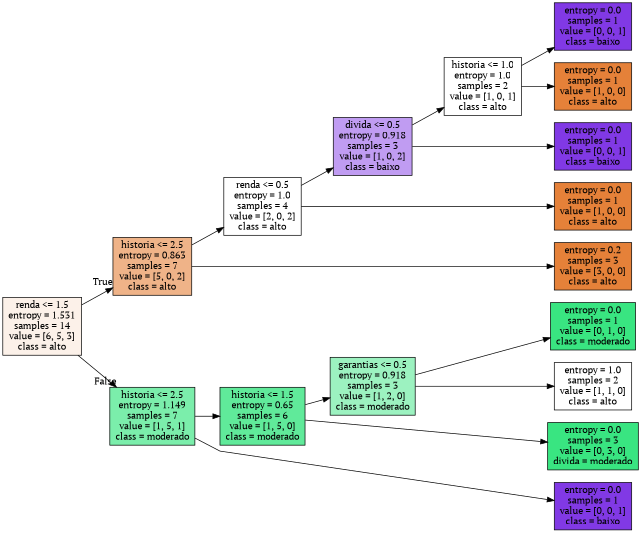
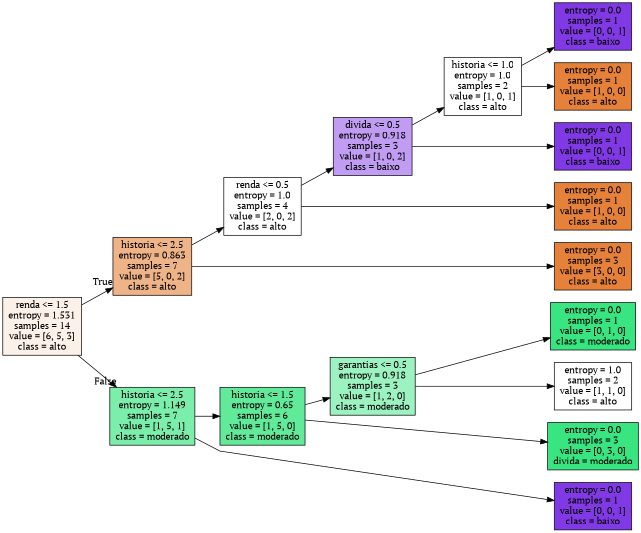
  digraph {
    fontname="PT Serif"
    rankdir=LR
    ranksep=equally
    splines=polyline
    node [color=black fillcolor="#e5813900" fontname="PT Serif" shape=box style=filled]
    edge [fontname="PT Serif"]
    n1 [fillcolor="#e581391c" label="renda <= 1.5\nentropy = 1.531\nsamples = 14\nvalue = [6, 5, 3]\nclass = alto"]
    n2 [fillcolor="#e5813999" label="historia <= 2.5\nentropy = 0.863\nsamples = 7\nvalue = [5, 0, 2]\nclass = alto"]
    n3 [fillcolor="#39e581aa" label="historia <= 2.5\nentropy = 1.149\nsamples = 7\nvalue = [1, 5, 1]\nclass = moderado"]
    n4 [label="renda <= 0.5\nentropy = 1.0\nsamples = 4\nvalue = [2, 0, 2]\nclass = alto"]
    n5 [fillcolor="#39e581cc" label="historia <= 1.5\nentropy = 0.65\nsamples = 6\nvalue = [1, 5, 0]\nclass = moderado"]
    n6 [fillcolor="#8139e57f" label="divida <= 0.5\nentropy = 0.918\nsamples = 3\nvalue = [1, 0, 2]\nclass = baixo"]
    n7 [fillcolor="#39e5817f" label="garantias <= 0.5\nentropy = 0.918\nsamples = 3\nvalue = [1, 2, 0]\nclass = moderado"]
    n8 [label="historia <= 1.0\nentropy = 1.0\nsamples = 2\nvalue = [1, 0, 1]\nclass = alto"]
    n9 [fillcolor="#e58139ff" label="entropy = 0.0\nsamples = 1\nvalue = [1, 0, 0]\nclass = alto"]
    n10 [fillcolor="#8139e5ff" label="entropy = 0.0\nsamples = 1\nvalue = [0, 0, 1]\nclass = baixo"]
    n11 [fillcolor="#e58139ff" label="entropy = 0.0\nsamples = 1\nvalue = [1, 0, 0]\nclass = alto"]
    n12 [fillcolor="#8139e5ff" label="entropy = 0.0\nsamples = 1\nvalue = [0, 0, 1]\nclass = baixo"]
-   n13 [fillcolor="#e58139ff" label="entropy = 0.2\nsamples = 3\nvalue = [3, 0, 0]\nclass = alto"]
+   n13 [fillcolor="#e58139ff" label="entropy = 0.0\nsamples = 3\nvalue = [3, 0, 0]\nclass = alto"]
    n14 [fillcolor="#39e581ff" label="entropy = 0.0\nsamples = 3\nvalue = [0, 3, 0]\ndivida = moderado"]
    n15 [fillcolor="#39e581ff" label="entropy = 0.0\nsamples = 1\nvalue = [0, 1, 0]\nclass = moderado"]
    n16 [label="entropy = 1.0\nsamples = 2\nvalue = [1, 1, 0]\nclass = alto"]
    n17 [fillcolor="#8139e5ff" label="entropy = 0.0\nsamples = 1\nvalue = [0, 0, 1]\nclass = baixo"]
    subgraph sub_1 {
      rank=same
      n1
    }
    subgraph sub_2 {
      rank=same
      n2
      n3
    }
    subgraph sub_3 {
      rank=same
      n4
      n5
    }
    subgraph sub_4 {
      rank=same
      n6
      n7
    }
    subgraph sub_5 {
      rank=same
      n8
    }
    subgraph sub_6 {
      rank=same
      n9
      n10
      n11
      n12
      n13
      n14
      n15
      n16
      n17
    }
    n1 -> n2 [headlabel=True labelangle=45 labeldistance=2.5]
    n1 -> n3 [headlabel=False labelangle=-45 labeldistance=2.5]
    n2 -> n4
    n2 -> n13
    n3 -> n5
    n3 -> n17
    n4 -> n6
    n4 -> n9
    n5 -> n7
    n5 -> n14
    n6 -> n8
    n6 -> n12
    n7 -> n15
    n7 -> n16
    n8 -> n10
    n8 -> n11
  }
